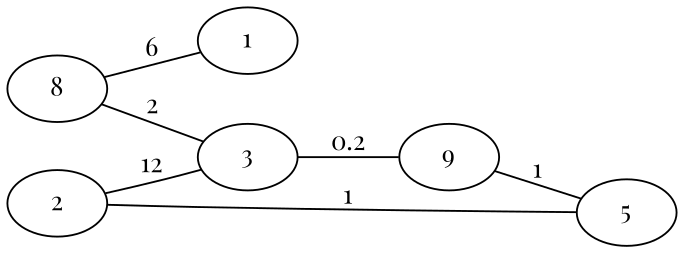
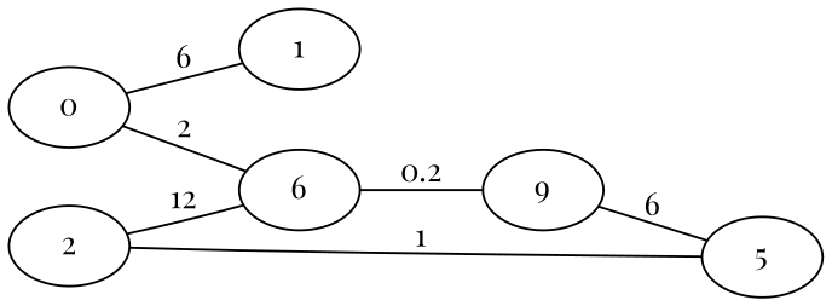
  graph {
    fontname="Playfair Display"
    rankdir=LR
    node [fontname="Playfair Display"]
    edge [fontname="Playfair Display"]
-   0 [label=8]
+   0
    1
-   3
+   3 [label=6]
    2
    5
    n6 [label=9]
    0 -- 1 [label=6]
    0 -- 3 [label=2]
    3 -- n6 [label=0.2]
    2 -- 3 [label=12]
    2 -- 5 [label=1]
-   n6 -- 5 [label=1]
+   n6 -- 5 [label=6]
  }
